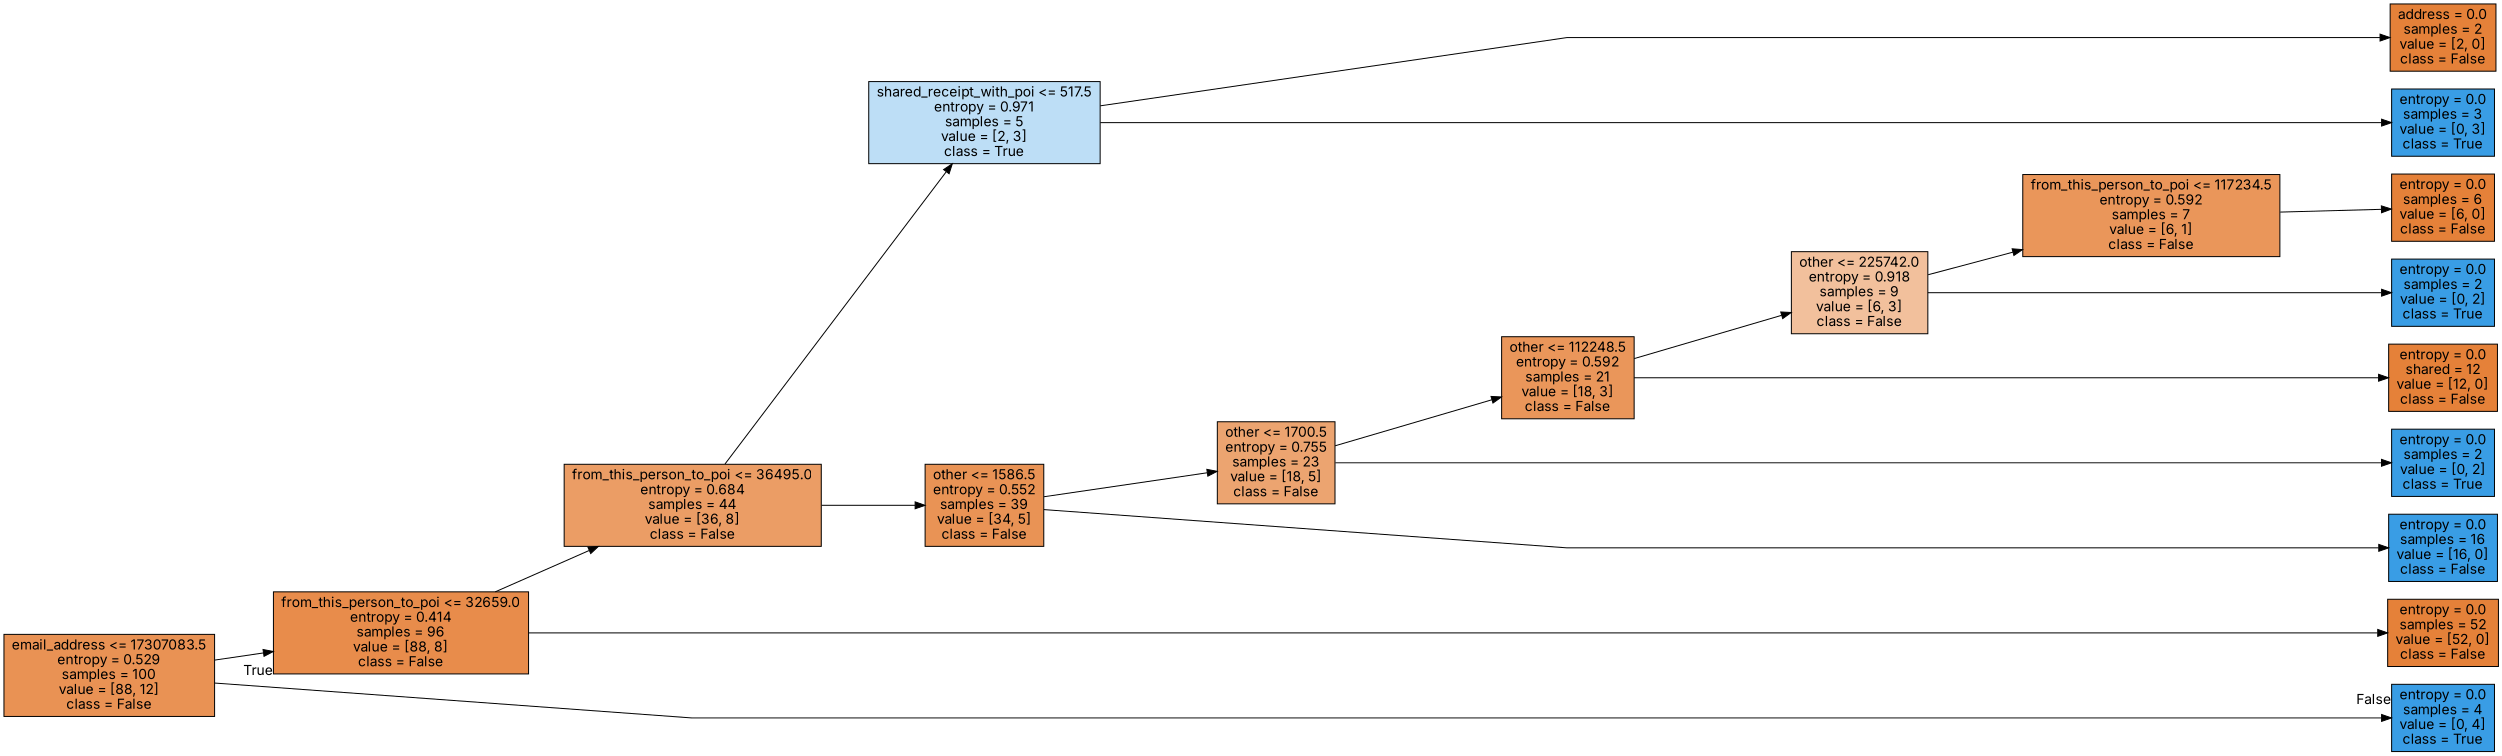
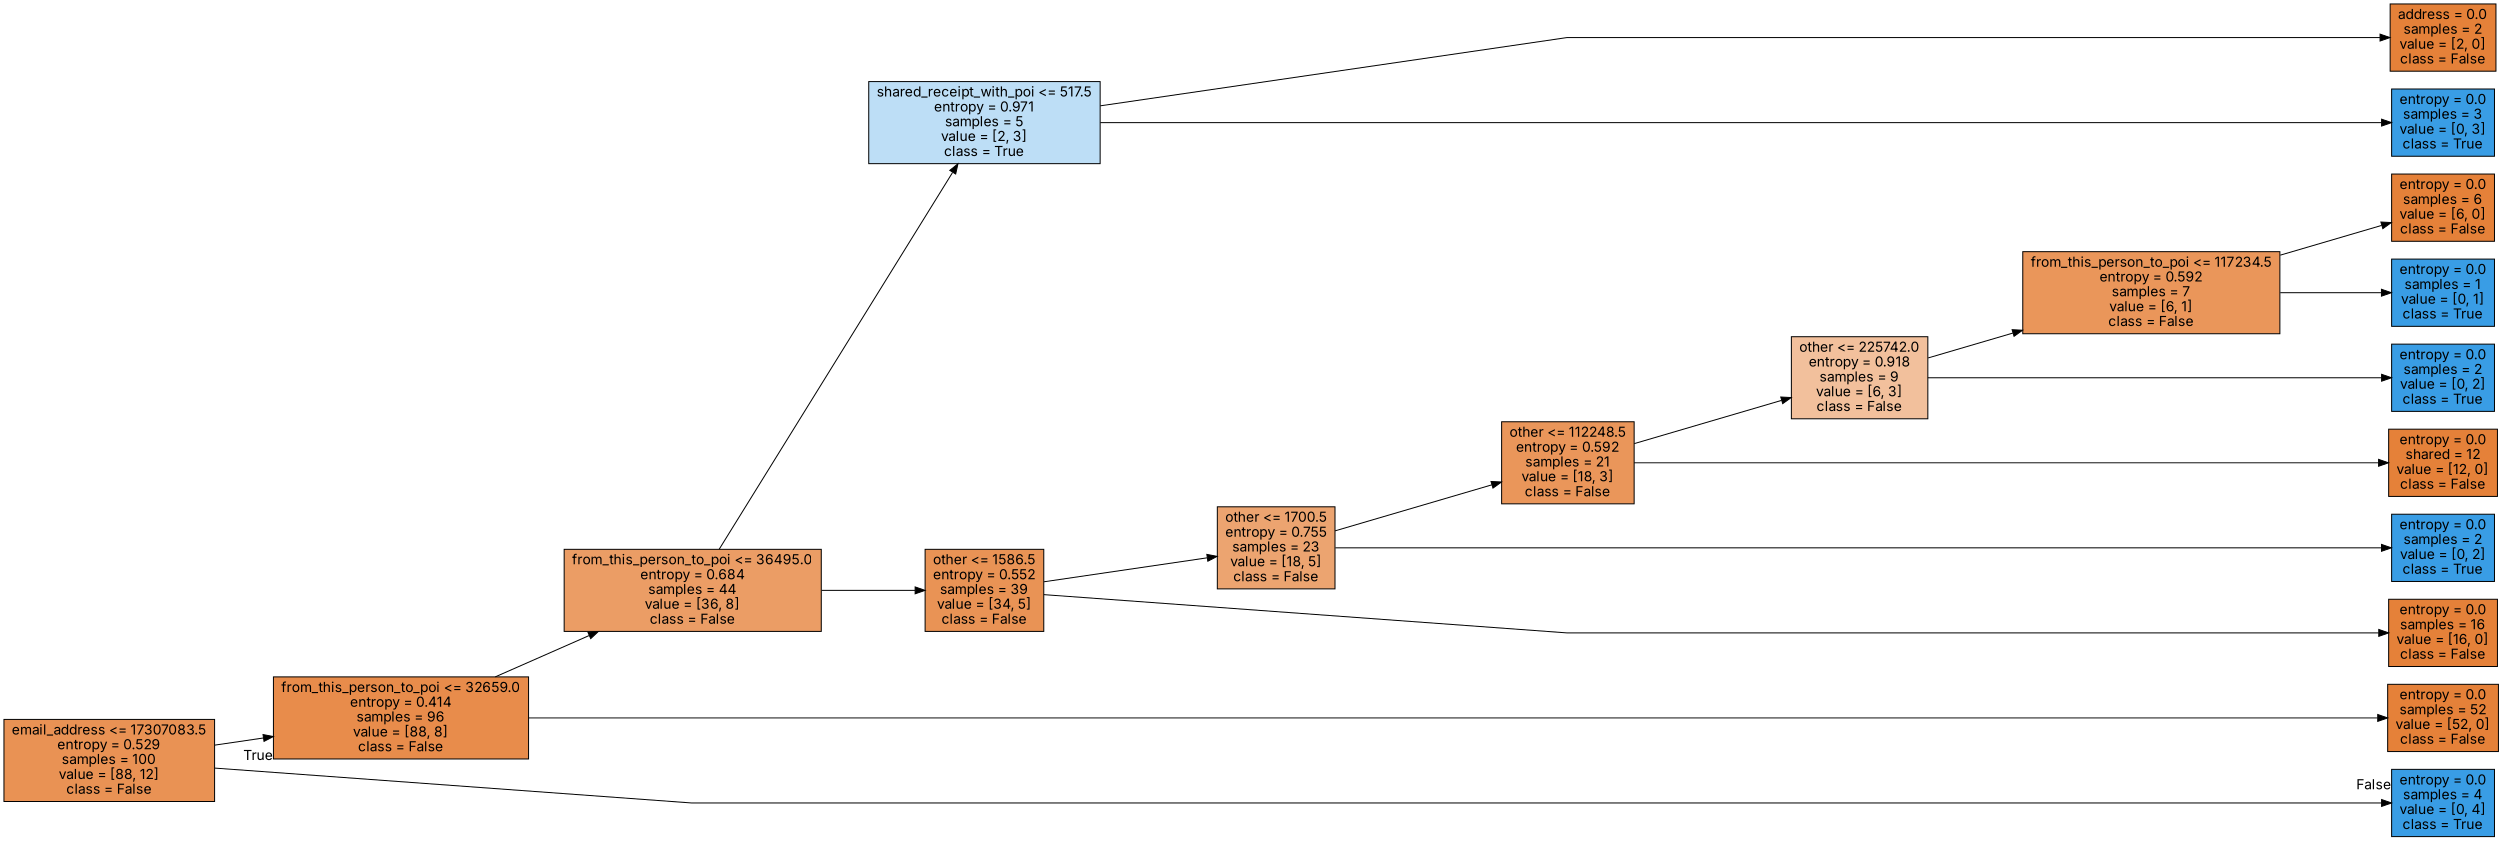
  digraph {
    fontname=Inter
    rankdir=LR
    ranksep=equally
    splines=polyline
    node [color=black fillcolor="#e58139ff" fontname=Inter shape=box style=filled]
    edge [fontname=Inter]
    n1 [fillcolor="#e58139dc" label="email_address <= 17307083.5\nentropy = 0.529\nsamples = 100\nvalue = [88, 12]\nclass = False"]
    n2 [fillcolor="#e58139e8" label="from_this_person_to_poi <= 32659.0\nentropy = 0.414\nsamples = 96\nvalue = [88, 8]\nclass = False"]
    n3 [fillcolor="#e58139c6" label="from_this_person_to_poi <= 36495.0\nentropy = 0.684\nsamples = 44\nvalue = [36, 8]\nclass = False"]
    n4 [fillcolor="#399de555" label="shared_receipt_with_poi <= 517.5\nentropy = 0.971\nsamples = 5\nvalue = [2, 3]\nclass = True"]
    n5 [fillcolor="#e58139da" label="other <= 1586.5\nentropy = 0.552\nsamples = 39\nvalue = [34, 5]\nclass = False"]
    n6 [fillcolor="#e58139b8" label="other <= 1700.5\nentropy = 0.755\nsamples = 23\nvalue = [18, 5]\nclass = False"]
    n7 [fillcolor="#e58139d4" label="other <= 112248.5\nentropy = 0.592\nsamples = 21\nvalue = [18, 3]\nclass = False"]
    n8 [fillcolor="#e581397f" label="other <= 225742.0\nentropy = 0.918\nsamples = 9\nvalue = [6, 3]\nclass = False"]
    n9 [fillcolor="#e58139d4" label="from_this_person_to_poi <= 117234.5\nentropy = 0.592\nsamples = 7\nvalue = [6, 1]\nclass = False"]
    n10 [label="entropy = 0.0\nsamples = 52\nvalue = [52, 0]\nclass = False"]
    n11 [label="address = 0.0\nsamples = 2\nvalue = [2, 0]\nclass = False"]
    n12 [fillcolor="#399de5ff" label="entropy = 0.0\nsamples = 3\nvalue = [0, 3]\nclass = True"]
-   n13 [fillcolor="#399de5ff" label="entropy = 0.0\nsamples = 16\nvalue = [16, 0]\nclass = False"]
+   n13 [label="entropy = 0.0\nsamples = 16\nvalue = [16, 0]\nclass = False"]
    n14 [fillcolor="#399de5ff" label="entropy = 0.0\nsamples = 2\nvalue = [0, 2]\nclass = True"]
    n15 [label="entropy = 0.0\nshared = 12\nvalue = [12, 0]\nclass = False"]
    n16 [fillcolor="#399de5ff" label="entropy = 0.0\nsamples = 2\nvalue = [0, 2]\nclass = True"]
    n17 [label="entropy = 0.0\nsamples = 6\nvalue = [6, 0]\nclass = False"]
+   n18 [fillcolor="#399de5ff" label="entropy = 0.0\nsamples = 1\nvalue = [0, 1]\nclass = True"]
    n19 [fillcolor="#399de5ff" label="entropy = 0.0\nsamples = 4\nvalue = [0, 4]\nclass = True"]
    subgraph sub_1 {
      rank=same
      n1
    }
    subgraph sub_2 {
      rank=same
      n2
    }
    subgraph sub_3 {
      rank=same
      n3
    }
    subgraph sub_4 {
      rank=same
      n4
      n5
    }
    subgraph sub_5 {
      rank=same
      n6
    }
    subgraph sub_6 {
      rank=same
      n7
    }
    subgraph sub_7 {
      rank=same
      n8
    }
    subgraph sub_8 {
      rank=same
      n9
    }
    subgraph sub_9 {
      rank=same
      n10
      n11
      n12
      n13
      n14
      n15
      n16
      n17
+     n18
      n19
    }
    n1 -> n2 [headlabel=True labelangle=45 labeldistance=2.5]
    n1 -> n19 [headlabel=False labelangle=-45 labeldistance=2.5]
    n2 -> n3
    n2 -> n10
    n3 -> n4
    n3 -> n5
    n4 -> n11
    n4 -> n12
    n5 -> n6
    n5 -> n13
    n6 -> n7
    n6 -> n14
    n7 -> n8
    n7 -> n15
    n8 -> n9
    n8 -> n16
    n9 -> n17
+   n9 -> n18
  }
